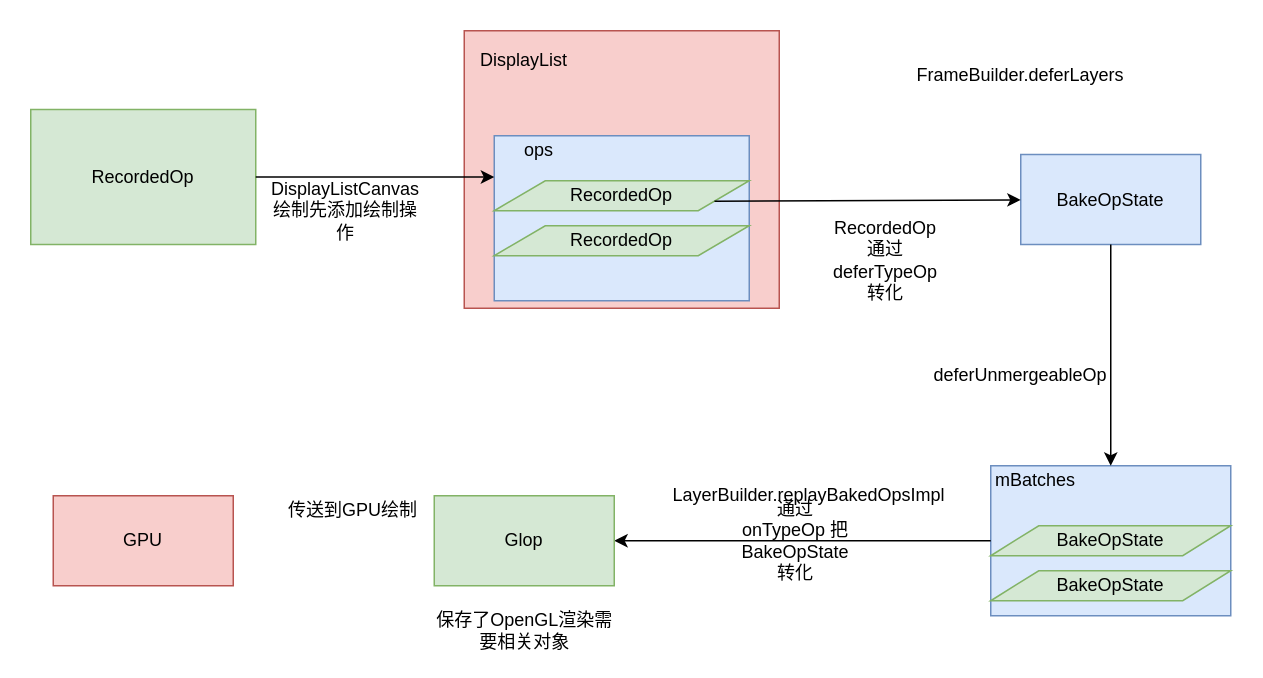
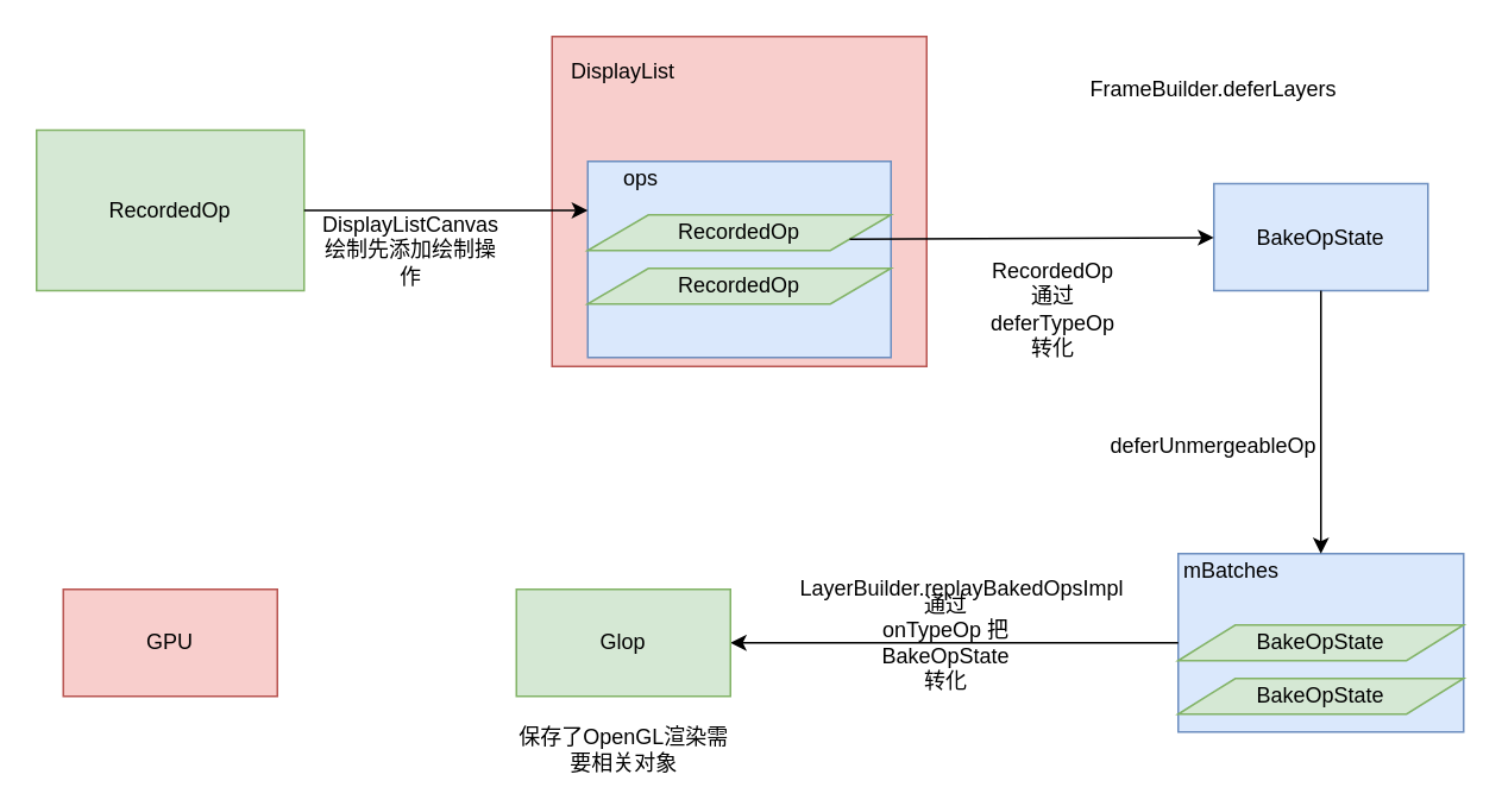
  <mxCell id="0" />
  <mxCell id="1" parent="0" />
  <mxCell id="2" value="RecordedOp" style="rounded=0;whiteSpace=wrap;html=1;fillColor=#d5e8d4;strokeColor=#82b366;" parent="1" vertex="1"><mxGeometry x="20" y="72.5" width="150" height="90" as="geometry" /></mxCell>
  <mxCell id="3" value="" style="rounded=0;whiteSpace=wrap;html=1;fillColor=#f8cecc;strokeColor=#b85450;" vertex="1" parent="1"><mxGeometry x="309" y="20" width="210" height="185" as="geometry" /></mxCell>
  <mxCell id="4" value="DisplayList" style="text;html=1;strokeColor=none;fillColor=none;align=center;verticalAlign=middle;whiteSpace=wrap;rounded=0;" vertex="1" parent="1"><mxGeometry x="329" y="30" width="40" height="20" as="geometry" /></mxCell>
  <mxCell id="5" value="" style="rounded=0;whiteSpace=wrap;html=1;fillColor=#dae8fc;strokeColor=#6c8ebf;" vertex="1" parent="1"><mxGeometry x="329" y="90" width="170" height="110" as="geometry" /></mxCell>
  <mxCell id="6" value="&lt;span&gt;RecordedOp&lt;/span&gt;" style="shape=parallelogram;perimeter=parallelogramPerimeter;whiteSpace=wrap;html=1;fillColor=#d5e8d4;strokeColor=#82b366;" vertex="1" parent="1"><mxGeometry x="329" y="120" width="170" height="20" as="geometry" /></mxCell>
  <mxCell id="7" value="&lt;span&gt;RecordedOp&lt;/span&gt;" style="shape=parallelogram;perimeter=parallelogramPerimeter;whiteSpace=wrap;html=1;fillColor=#d5e8d4;strokeColor=#82b366;" vertex="1" parent="1"><mxGeometry x="329" y="150" width="170" height="20" as="geometry" /></mxCell>
  <mxCell id="8" value="ops" style="text;html=1;strokeColor=none;fillColor=none;align=center;verticalAlign=middle;whiteSpace=wrap;rounded=0;" vertex="1" parent="1"><mxGeometry x="339" y="90" width="40" height="20" as="geometry" /></mxCell>
  <mxCell id="9" value="" style="endArrow=classic;html=1;exitX=1;exitY=0.5;exitDx=0;exitDy=0;entryX=0;entryY=0.25;entryDx=0;entryDy=0;" edge="1" parent="1" source="2" target="5"><mxGeometry width="50" height="50" relative="1" as="geometry"><mxPoint x="390" y="220" as="sourcePoint" /><mxPoint x="440" y="170" as="targetPoint" /></mxGeometry></mxCell>
  <mxCell id="10" value="DisplayListCanvas绘制先添加绘制操作" style="text;html=1;strokeColor=none;fillColor=none;align=center;verticalAlign=middle;whiteSpace=wrap;rounded=0;" vertex="1" parent="1"><mxGeometry x="210" y="130" width="40" height="20" as="geometry" /></mxCell>
  <mxCell id="11" value="&lt;span&gt;BakeOpState&lt;/span&gt;" style="rounded=0;whiteSpace=wrap;html=1;fillColor=#dae8fc;strokeColor=#6c8ebf;" vertex="1" parent="1"><mxGeometry x="680" y="102.5" width="120" height="60" as="geometry" /></mxCell>
  <mxCell id="12" value="" style="endArrow=classic;html=1;exitX=1;exitY=0.75;exitDx=0;exitDy=0;" edge="1" parent="1" source="6" target="11"><mxGeometry width="50" height="50" relative="1" as="geometry"><mxPoint x="390" y="220" as="sourcePoint" /><mxPoint x="440" y="170" as="targetPoint" /></mxGeometry></mxCell>
  <mxCell id="13" value="FrameBuilder.deferLayers" style="text;html=1;strokeColor=none;fillColor=none;align=center;verticalAlign=middle;whiteSpace=wrap;rounded=0;" vertex="1" parent="1"><mxGeometry x="660" y="40" width="40" height="20" as="geometry" /></mxCell>
  <mxCell id="14" value="RecordedOp通过deferTypeOp转化" style="text;html=1;strokeColor=none;fillColor=none;align=center;verticalAlign=middle;whiteSpace=wrap;rounded=0;" vertex="1" parent="1"><mxGeometry x="570" y="162.5" width="40" height="20" as="geometry" /></mxCell>
  <mxCell id="15" value="" style="rounded=0;whiteSpace=wrap;html=1;fillColor=#dae8fc;strokeColor=#6c8ebf;" vertex="1" parent="1"><mxGeometry x="660" y="310" width="160" height="100" as="geometry" /></mxCell>
  <mxCell id="16" value="" style="endArrow=classic;html=1;exitX=0.5;exitY=1;exitDx=0;exitDy=0;entryX=0.5;entryY=0;entryDx=0;entryDy=0;" edge="1" parent="1" source="11" target="15"><mxGeometry width="50" height="50" relative="1" as="geometry"><mxPoint x="390" y="220" as="sourcePoint" /><mxPoint x="440" y="170" as="targetPoint" /></mxGeometry></mxCell>
  <mxCell id="17" value="deferUnmergeableOp" style="text;html=1;strokeColor=none;fillColor=none;align=center;verticalAlign=middle;whiteSpace=wrap;rounded=0;" vertex="1" parent="1"><mxGeometry x="660" y="240" width="40" height="20" as="geometry" /></mxCell>
  <mxCell id="18" value="mBatches" style="text;html=1;strokeColor=none;fillColor=none;align=center;verticalAlign=middle;whiteSpace=wrap;rounded=0;" vertex="1" parent="1"><mxGeometry x="670" y="310" width="40" height="20" as="geometry" /></mxCell>
  <mxCell id="19" value="BakeOpState" style="shape=parallelogram;perimeter=parallelogramPerimeter;whiteSpace=wrap;html=1;fillColor=#d5e8d4;strokeColor=#82b366;" vertex="1" parent="1"><mxGeometry x="660" y="350" width="160" height="20" as="geometry" /></mxCell>
  <mxCell id="20" value="BakeOpState" style="shape=parallelogram;perimeter=parallelogramPerimeter;whiteSpace=wrap;html=1;fillColor=#d5e8d4;strokeColor=#82b366;" vertex="1" parent="1"><mxGeometry x="660" y="380" width="160" height="20" as="geometry" /></mxCell>
  <mxCell id="21" value="" style="endArrow=classic;html=1;exitX=0;exitY=0.5;exitDx=0;exitDy=0;" edge="1" parent="1" source="15" target="22"><mxGeometry width="50" height="50" relative="1" as="geometry"><mxPoint x="390" y="220" as="sourcePoint" /><mxPoint x="440" y="360" as="targetPoint" /></mxGeometry></mxCell>
  <mxCell id="22" value="Glop" style="rounded=0;whiteSpace=wrap;html=1;fillColor=#d5e8d4;strokeColor=#82b366;" vertex="1" parent="1"><mxGeometry x="289" y="330" width="120" height="60" as="geometry" /></mxCell>
  <mxCell id="23" value="LayerBuilder.replayBakedOpsImpl" style="text;html=1;strokeColor=none;fillColor=none;align=center;verticalAlign=middle;whiteSpace=wrap;rounded=0;" vertex="1" parent="1"><mxGeometry x="519" y="320" width="40" height="20" as="geometry" /></mxCell>
  <mxCell id="24" value="通过onTypeOp 把BakeOpState转化" style="text;html=1;strokeColor=none;fillColor=none;align=center;verticalAlign=middle;whiteSpace=wrap;rounded=0;" vertex="1" parent="1"><mxGeometry x="510" y="350" width="40" height="20" as="geometry" /></mxCell>
  <mxCell id="25" value="GPU" style="rounded=0;whiteSpace=wrap;html=1;fillColor=#f8cecc;strokeColor=#b85450;" vertex="1" parent="1"><mxGeometry x="35" y="330" width="120" height="60" as="geometry" /></mxCell>
- <mxCell id="26" value="传送到GPU绘制" style="text;html=1;strokeColor=none;fillColor=none;align=center;verticalAlign=middle;whiteSpace=wrap;rounded=0;" vertex="1" parent="1"><mxGeometry x="190" y="330" width="90" height="20" as="geometry" /></mxCell>
  <mxCell id="27" value="保存了OpenGL渲染需要相关对象" style="text;html=1;strokeColor=none;fillColor=none;align=center;verticalAlign=middle;whiteSpace=wrap;rounded=0;" vertex="1" parent="1"><mxGeometry x="283.5" y="410" width="131" height="20" as="geometry" /></mxCell>
